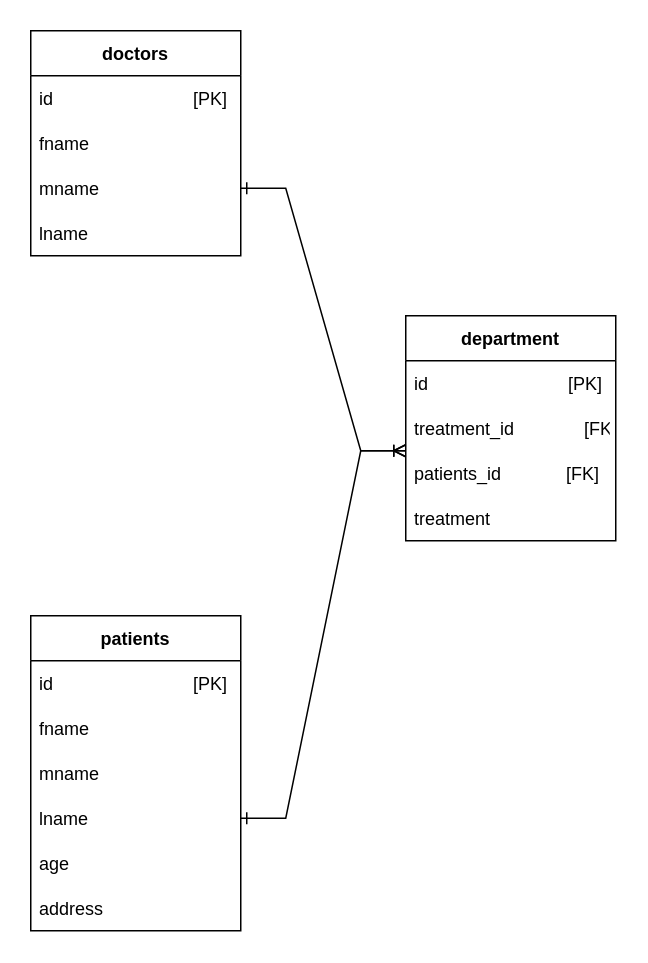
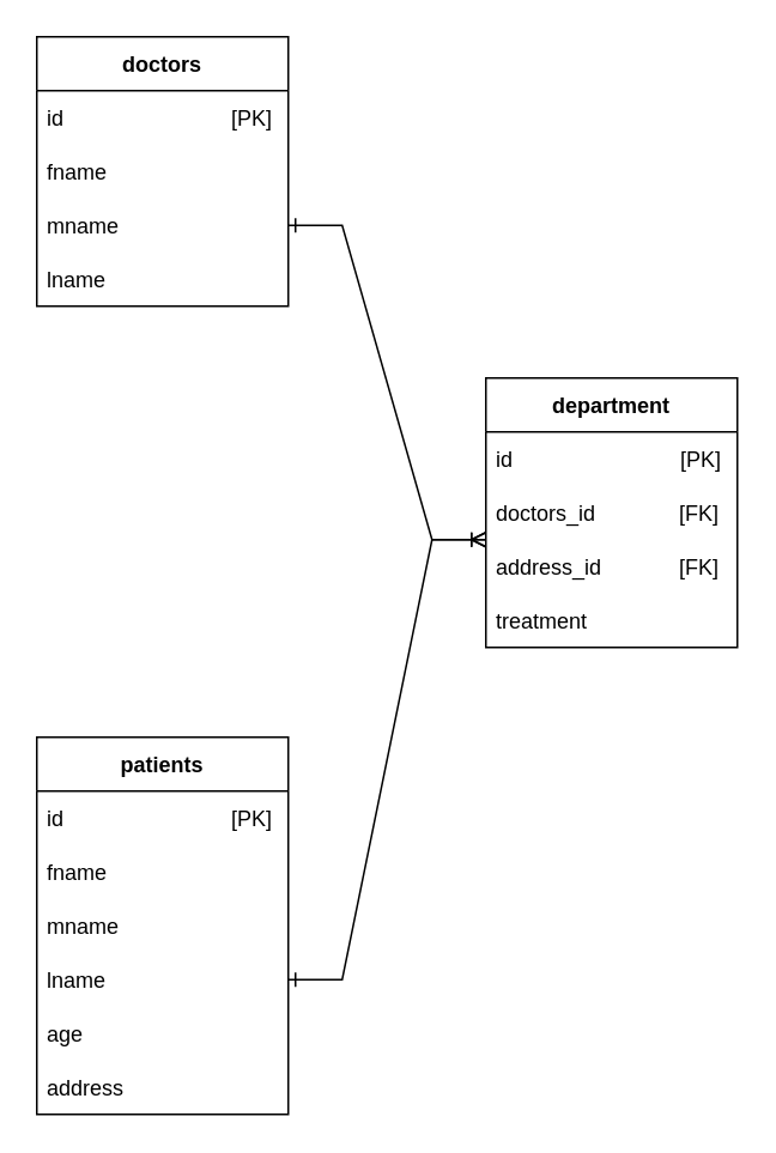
  <mxCell id="0" />
  <mxCell id="1" parent="0" />
  <mxCell id="2" value="doctors" style="swimlane;fontStyle=1;childLayout=stackLayout;horizontal=1;startSize=30;horizontalStack=0;resizeParent=1;resizeParentMax=0;resizeLast=0;collapsible=1;marginBottom=0;" vertex="1" parent="1"><mxGeometry x="20" y="20" width="140" height="150" as="geometry" /></mxCell>
  <mxCell id="3" value="id                            [PK]" style="text;strokeColor=none;fillColor=none;align=left;verticalAlign=middle;spacingLeft=4;spacingRight=4;overflow=hidden;points=[[0,0.5],[1,0.5]];portConstraint=eastwest;rotatable=0;" vertex="1" parent="2"><mxGeometry y="30" width="140" height="30" as="geometry" /></mxCell>
  <mxCell id="4" value="fname" style="text;strokeColor=none;fillColor=none;align=left;verticalAlign=middle;spacingLeft=4;spacingRight=4;overflow=hidden;points=[[0,0.5],[1,0.5]];portConstraint=eastwest;rotatable=0;" vertex="1" parent="2"><mxGeometry y="60" width="140" height="30" as="geometry" /></mxCell>
  <mxCell id="5" value="mname" style="text;strokeColor=none;fillColor=none;align=left;verticalAlign=middle;spacingLeft=4;spacingRight=4;overflow=hidden;points=[[0,0.5],[1,0.5]];portConstraint=eastwest;rotatable=0;" vertex="1" parent="2"><mxGeometry y="90" width="140" height="30" as="geometry" /></mxCell>
  <mxCell id="6" value="lname" style="text;strokeColor=none;fillColor=none;align=left;verticalAlign=middle;spacingLeft=4;spacingRight=4;overflow=hidden;points=[[0,0.5],[1,0.5]];portConstraint=eastwest;rotatable=0;" vertex="1" parent="2"><mxGeometry y="120" width="140" height="30" as="geometry" /></mxCell>
  <mxCell id="7" value="patients" style="swimlane;fontStyle=1;childLayout=stackLayout;horizontal=1;startSize=30;horizontalStack=0;resizeParent=1;resizeParentMax=0;resizeLast=0;collapsible=1;marginBottom=0;" vertex="1" parent="1"><mxGeometry x="20" y="410" width="140" height="210" as="geometry" /></mxCell>
  <mxCell id="8" value="id                            [PK]" style="text;strokeColor=none;fillColor=none;align=left;verticalAlign=middle;spacingLeft=4;spacingRight=4;overflow=hidden;points=[[0,0.5],[1,0.5]];portConstraint=eastwest;rotatable=0;" vertex="1" parent="7"><mxGeometry y="30" width="140" height="30" as="geometry" /></mxCell>
  <mxCell id="9" value="fname" style="text;strokeColor=none;fillColor=none;align=left;verticalAlign=middle;spacingLeft=4;spacingRight=4;overflow=hidden;points=[[0,0.5],[1,0.5]];portConstraint=eastwest;rotatable=0;" vertex="1" parent="7"><mxGeometry y="60" width="140" height="30" as="geometry" /></mxCell>
  <mxCell id="10" value="mname" style="text;strokeColor=none;fillColor=none;align=left;verticalAlign=middle;spacingLeft=4;spacingRight=4;overflow=hidden;points=[[0,0.5],[1,0.5]];portConstraint=eastwest;rotatable=0;" vertex="1" parent="7"><mxGeometry y="90" width="140" height="30" as="geometry" /></mxCell>
  <mxCell id="11" value="lname" style="text;strokeColor=none;fillColor=none;align=left;verticalAlign=middle;spacingLeft=4;spacingRight=4;overflow=hidden;points=[[0,0.5],[1,0.5]];portConstraint=eastwest;rotatable=0;" vertex="1" parent="7"><mxGeometry y="120" width="140" height="30" as="geometry" /></mxCell>
  <mxCell id="12" value="age" style="text;strokeColor=none;fillColor=none;align=left;verticalAlign=middle;spacingLeft=4;spacingRight=4;overflow=hidden;points=[[0,0.5],[1,0.5]];portConstraint=eastwest;rotatable=0;" vertex="1" parent="7"><mxGeometry y="150" width="140" height="30" as="geometry" /></mxCell>
  <mxCell id="13" value="address" style="text;strokeColor=none;fillColor=none;align=left;verticalAlign=middle;spacingLeft=4;spacingRight=4;overflow=hidden;points=[[0,0.5],[1,0.5]];portConstraint=eastwest;rotatable=0;" vertex="1" parent="7"><mxGeometry y="180" width="140" height="30" as="geometry" /></mxCell>
  <mxCell id="14" value="department" style="swimlane;fontStyle=1;childLayout=stackLayout;horizontal=1;startSize=30;horizontalStack=0;resizeParent=1;resizeParentMax=0;resizeLast=0;collapsible=1;marginBottom=0;" vertex="1" parent="1"><mxGeometry x="270" y="210" width="140" height="150" as="geometry" /></mxCell>
  <mxCell id="15" value="id                            [PK]" style="text;strokeColor=none;fillColor=none;align=left;verticalAlign=middle;spacingLeft=4;spacingRight=4;overflow=hidden;points=[[0,0.5],[1,0.5]];portConstraint=eastwest;rotatable=0;" vertex="1" parent="14"><mxGeometry y="30" width="140" height="30" as="geometry" /></mxCell>
- <mxCell id="16" value="treatment_id              [FK]" style="text;strokeColor=none;fillColor=none;align=left;verticalAlign=middle;spacingLeft=4;spacingRight=4;overflow=hidden;points=[[0,0.5],[1,0.5]];portConstraint=eastwest;rotatable=0;" vertex="1" parent="14"><mxGeometry y="60" width="140" height="30" as="geometry" /></mxCell>
- <mxCell id="17" value="patients_id             [FK]" style="text;strokeColor=none;fillColor=none;align=left;verticalAlign=middle;spacingLeft=4;spacingRight=4;overflow=hidden;points=[[0,0.5],[1,0.5]];portConstraint=eastwest;rotatable=0;" vertex="1" parent="14"><mxGeometry y="90" width="140" height="30" as="geometry" /></mxCell>
+ <mxCell id="16" value="doctors_id              [FK]" style="text;strokeColor=none;fillColor=none;align=left;verticalAlign=middle;spacingLeft=4;spacingRight=4;overflow=hidden;points=[[0,0.5],[1,0.5]];portConstraint=eastwest;rotatable=0;" vertex="1" parent="14"><mxGeometry y="60" width="140" height="30" as="geometry" /></mxCell>
+ <mxCell id="17" value="address_id             [FK]" style="text;strokeColor=none;fillColor=none;align=left;verticalAlign=middle;spacingLeft=4;spacingRight=4;overflow=hidden;points=[[0,0.5],[1,0.5]];portConstraint=eastwest;rotatable=0;" vertex="1" parent="14"><mxGeometry y="90" width="140" height="30" as="geometry" /></mxCell>
  <mxCell id="18" value="treatment" style="text;strokeColor=none;fillColor=none;align=left;verticalAlign=middle;spacingLeft=4;spacingRight=4;overflow=hidden;points=[[0,0.5],[1,0.5]];portConstraint=eastwest;rotatable=0;" vertex="1" parent="14"><mxGeometry y="120" width="140" height="30" as="geometry" /></mxCell>
  <mxCell id="19" value="" style="edgeStyle=entityRelationEdgeStyle;fontSize=12;html=1;endArrow=ERoneToMany;rounded=0;exitX=1;exitY=0.5;exitDx=0;exitDy=0;startArrow=ERone;startFill=0;" edge="1" parent="1" source="11"><mxGeometry width="100" height="100" relative="1" as="geometry"><mxPoint x="170" y="400" as="sourcePoint" /><mxPoint x="270" y="300" as="targetPoint" /></mxGeometry></mxCell>
  <mxCell id="20" value="" style="edgeStyle=entityRelationEdgeStyle;fontSize=12;html=1;endArrow=ERoneToMany;rounded=0;exitX=1;exitY=0.5;exitDx=0;exitDy=0;startArrow=ERone;startFill=0;" edge="1" parent="1" source="5"><mxGeometry width="100" height="100" relative="1" as="geometry"><mxPoint x="250" y="170" as="sourcePoint" /><mxPoint x="270" y="300" as="targetPoint" /></mxGeometry></mxCell>
